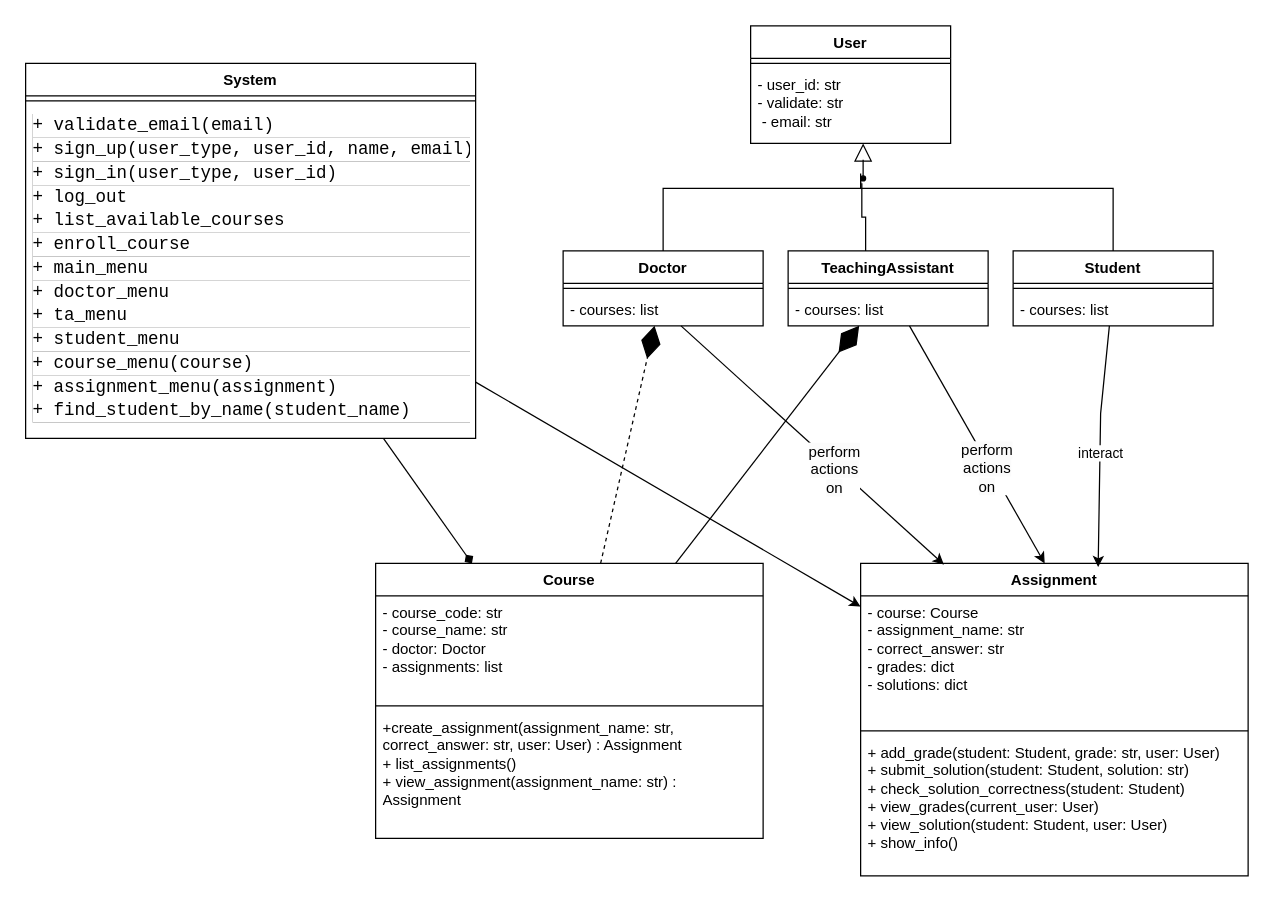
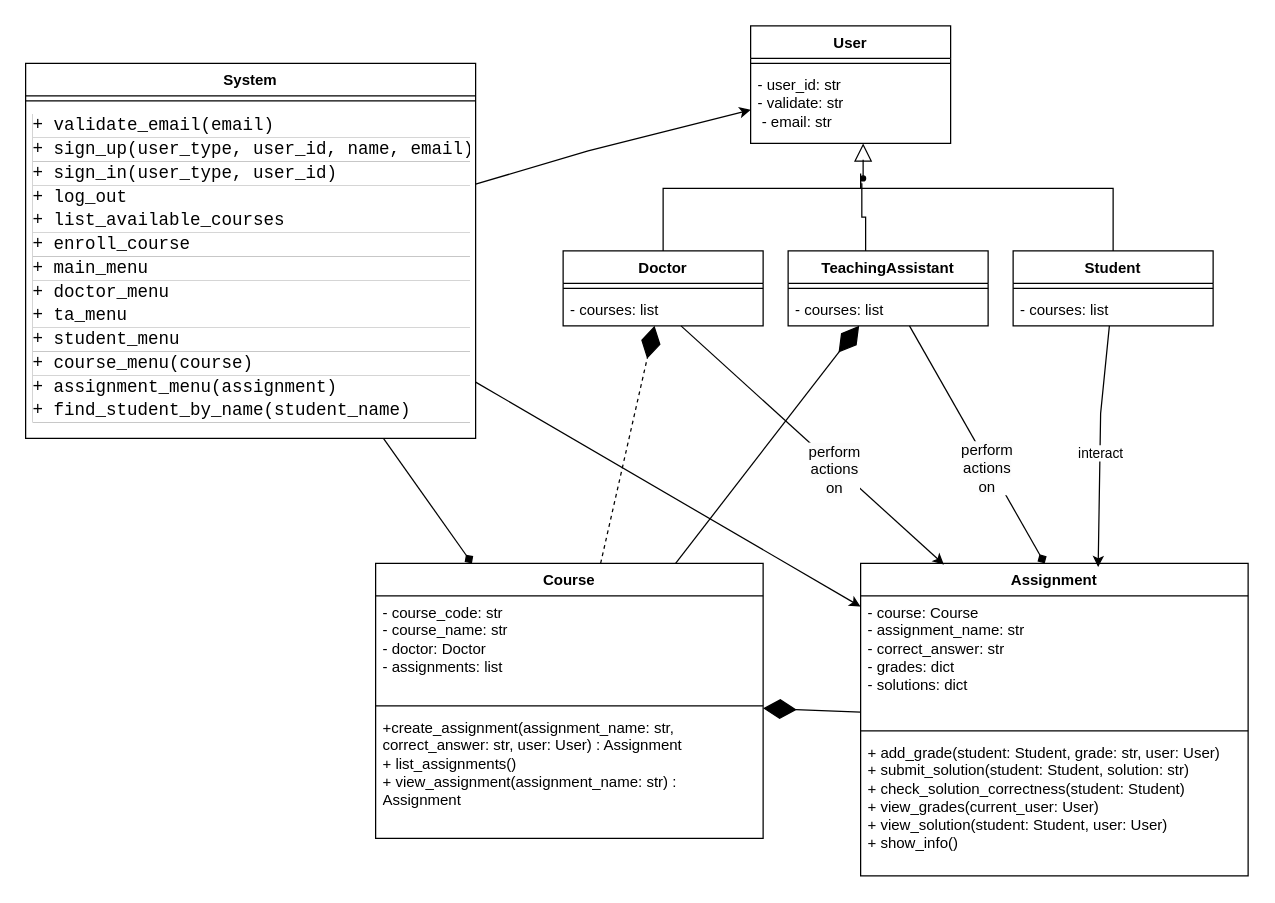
  <mxCell id="0" />
  <mxCell id="1" parent="0" />
  <mxCell id="2" value="User" style="swimlane;fontStyle=1;align=center;verticalAlign=top;childLayout=stackLayout;horizontal=1;startSize=26;horizontalStack=0;resizeParent=1;resizeParentMax=0;resizeLast=0;collapsible=1;marginBottom=0;whiteSpace=wrap;html=1;" parent="1" vertex="1"><mxGeometry x="600" y="20" width="160" height="94" as="geometry" /></mxCell>
  <mxCell id="3" value="" style="line;strokeWidth=1;fillColor=none;align=left;verticalAlign=middle;spacingTop=-1;spacingLeft=3;spacingRight=3;rotatable=0;labelPosition=right;points=[];portConstraint=eastwest;strokeColor=inherit;" parent="2" vertex="1"><mxGeometry y="26" width="160" height="8" as="geometry" /></mxCell>
  <mxCell id="4" value="- user_id: str&amp;nbsp;&lt;br&gt;- validate: str&amp;nbsp;&lt;br&gt;&amp;nbsp;- email: str" style="text;strokeColor=none;fillColor=none;align=left;verticalAlign=top;spacingLeft=4;spacingRight=4;overflow=hidden;rotatable=0;points=[[0,0.5],[1,0.5]];portConstraint=eastwest;whiteSpace=wrap;html=1;" parent="2" vertex="1"><mxGeometry y="34" width="160" height="60" as="geometry" /></mxCell>
  <mxCell id="5" value="Doctor" style="swimlane;fontStyle=1;align=center;verticalAlign=top;childLayout=stackLayout;horizontal=1;startSize=26;horizontalStack=0;resizeParent=1;resizeParentMax=0;resizeLast=0;collapsible=1;marginBottom=0;whiteSpace=wrap;html=1;" parent="1" vertex="1"><mxGeometry x="450" y="200" width="160" height="60" as="geometry" /></mxCell>
  <mxCell id="6" value="" style="line;strokeWidth=1;fillColor=none;align=left;verticalAlign=middle;spacingTop=-1;spacingLeft=3;spacingRight=3;rotatable=0;labelPosition=right;points=[];portConstraint=eastwest;strokeColor=inherit;" parent="5" vertex="1"><mxGeometry y="26" width="160" height="8" as="geometry" /></mxCell>
  <mxCell id="7" value="- courses: list" style="text;strokeColor=none;fillColor=none;align=left;verticalAlign=top;spacingLeft=4;spacingRight=4;overflow=hidden;rotatable=0;points=[[0,0.5],[1,0.5]];portConstraint=eastwest;whiteSpace=wrap;html=1;" parent="5" vertex="1"><mxGeometry y="34" width="160" height="26" as="geometry" /></mxCell>
  <mxCell id="8" value="TeachingAssistant" style="swimlane;fontStyle=1;align=center;verticalAlign=top;childLayout=stackLayout;horizontal=1;startSize=26;horizontalStack=0;resizeParent=1;resizeParentMax=0;resizeLast=0;collapsible=1;marginBottom=0;whiteSpace=wrap;html=1;" parent="1" vertex="1"><mxGeometry x="630" y="200" width="160" height="60" as="geometry" /></mxCell>
  <mxCell id="9" value="" style="line;strokeWidth=1;fillColor=none;align=left;verticalAlign=middle;spacingTop=-1;spacingLeft=3;spacingRight=3;rotatable=0;labelPosition=right;points=[];portConstraint=eastwest;strokeColor=inherit;" parent="8" vertex="1"><mxGeometry y="26" width="160" height="8" as="geometry" /></mxCell>
  <mxCell id="10" value="- courses: list" style="text;strokeColor=none;fillColor=none;align=left;verticalAlign=top;spacingLeft=4;spacingRight=4;overflow=hidden;rotatable=0;points=[[0,0.5],[1,0.5]];portConstraint=eastwest;whiteSpace=wrap;html=1;" parent="8" vertex="1"><mxGeometry y="34" width="160" height="26" as="geometry" /></mxCell>
  <mxCell id="11" value="Student" style="swimlane;fontStyle=1;align=center;verticalAlign=top;childLayout=stackLayout;horizontal=1;startSize=26;horizontalStack=0;resizeParent=1;resizeParentMax=0;resizeLast=0;collapsible=1;marginBottom=0;whiteSpace=wrap;html=1;" parent="1" vertex="1"><mxGeometry x="810" y="200" width="160" height="60" as="geometry" /></mxCell>
  <mxCell id="12" value="" style="line;strokeWidth=1;fillColor=none;align=left;verticalAlign=middle;spacingTop=-1;spacingLeft=3;spacingRight=3;rotatable=0;labelPosition=right;points=[];portConstraint=eastwest;strokeColor=inherit;" parent="11" vertex="1"><mxGeometry y="26" width="160" height="8" as="geometry" /></mxCell>
  <mxCell id="13" value="- courses: list" style="text;strokeColor=none;fillColor=none;align=left;verticalAlign=top;spacingLeft=4;spacingRight=4;overflow=hidden;rotatable=0;points=[[0,0.5],[1,0.5]];portConstraint=eastwest;whiteSpace=wrap;html=1;" parent="11" vertex="1"><mxGeometry y="34" width="160" height="26" as="geometry" /></mxCell>
  <mxCell id="14" value="Course" style="swimlane;fontStyle=1;align=center;verticalAlign=top;childLayout=stackLayout;horizontal=1;startSize=26;horizontalStack=0;resizeParent=1;resizeParentMax=0;resizeLast=0;collapsible=1;marginBottom=0;whiteSpace=wrap;html=1;" parent="1" vertex="1"><mxGeometry x="300" y="450" width="310" height="220" as="geometry" /></mxCell>
  <mxCell id="15" value="- course_code: str&amp;nbsp;&lt;div&gt;- course_name: str&lt;div&gt;- doctor: Doctor&amp;nbsp;&lt;div&gt;- assignments: list &lt;/div&gt;&lt;/div&gt;&lt;/div&gt;" style="text;strokeColor=none;fillColor=none;align=left;verticalAlign=top;spacingLeft=4;spacingRight=4;overflow=hidden;rotatable=0;points=[[0,0.5],[1,0.5]];portConstraint=eastwest;whiteSpace=wrap;html=1;" parent="14" vertex="1"><mxGeometry y="26" width="310" height="84" as="geometry" /></mxCell>
  <mxCell id="16" value="" style="line;strokeWidth=1;fillColor=none;align=left;verticalAlign=middle;spacingTop=-1;spacingLeft=3;spacingRight=3;rotatable=0;labelPosition=right;points=[];portConstraint=eastwest;strokeColor=inherit;" parent="14" vertex="1"><mxGeometry y="110" width="310" height="8" as="geometry" /></mxCell>
  <mxCell id="17" value="+create_assignment(assignment_name: str, correct_answer: str, user: User) : Assignment&amp;nbsp;&lt;div&gt;+ list_assignments()&amp;nbsp;&lt;/div&gt;&lt;div&gt;+ view_assignment(assignment_name: str) : Assignment   &lt;/div&gt;" style="text;strokeColor=none;fillColor=none;align=left;verticalAlign=top;spacingLeft=4;spacingRight=4;overflow=hidden;rotatable=0;points=[[0,0.5],[1,0.5]];portConstraint=eastwest;whiteSpace=wrap;html=1;" parent="14" vertex="1"><mxGeometry y="118" width="310" height="102" as="geometry" /></mxCell>
  <mxCell id="18" value="Assignment" style="swimlane;fontStyle=1;align=center;verticalAlign=top;childLayout=stackLayout;horizontal=1;startSize=26;horizontalStack=0;resizeParent=1;resizeParentMax=0;resizeLast=0;collapsible=1;marginBottom=0;whiteSpace=wrap;html=1;" parent="1" vertex="1"><mxGeometry x="688" y="450" width="310" height="250" as="geometry" /></mxCell>
  <mxCell id="19" value="- course: Course&amp;nbsp;&lt;div&gt;-&amp;nbsp;assignment_name: str&amp;nbsp;&lt;/div&gt;&lt;div&gt;&lt;span style=&quot;background-color: initial;&quot;&gt;- correct_answer: str&amp;nbsp;&lt;/span&gt;&lt;br&gt;&lt;/div&gt;&lt;div&gt;- grades: dict&amp;nbsp;&lt;br&gt;- solutions: dict                                                                   &lt;/div&gt;" style="text;strokeColor=none;fillColor=none;align=left;verticalAlign=top;spacingLeft=4;spacingRight=4;overflow=hidden;rotatable=0;points=[[0,0.5],[1,0.5]];portConstraint=eastwest;whiteSpace=wrap;html=1;" parent="18" vertex="1"><mxGeometry y="26" width="310" height="104" as="geometry" /></mxCell>
  <mxCell id="20" value="" style="line;strokeWidth=1;fillColor=none;align=left;verticalAlign=middle;spacingTop=-1;spacingLeft=3;spacingRight=3;rotatable=0;labelPosition=right;points=[];portConstraint=eastwest;strokeColor=inherit;" parent="18" vertex="1"><mxGeometry y="130" width="310" height="8" as="geometry" /></mxCell>
  <mxCell id="21" value="+ add_grade(student: Student, grade: str, user: User)&amp;nbsp;&lt;div&gt;+ submit_solution(student: Student, solution: str)&amp;nbsp;&lt;div&gt;+ check_solution_correctness(student: Student)&amp;nbsp;&lt;div&gt;+ view_grades(current_user: User)&amp;nbsp;&lt;div&gt;+ view_solution(student: Student, user: User)&amp;nbsp;&lt;div&gt;+ show_info() &lt;/div&gt;&lt;/div&gt;&lt;/div&gt;&lt;/div&gt;&lt;/div&gt;" style="text;strokeColor=none;fillColor=none;align=left;verticalAlign=top;spacingLeft=4;spacingRight=4;overflow=hidden;rotatable=0;points=[[0,0.5],[1,0.5]];portConstraint=eastwest;whiteSpace=wrap;html=1;" parent="18" vertex="1"><mxGeometry y="138" width="310" height="112" as="geometry" /></mxCell>
  <mxCell id="22" value="" style="endArrow=classic;html=1;rounded=0;entryX=0.613;entryY=0.012;entryDx=0;entryDy=0;entryPerimeter=0;" parent="1" source="11" target="18" edge="1"><mxGeometry width="50" height="50" relative="1" as="geometry"><mxPoint x="560" y="440" as="sourcePoint" /><mxPoint x="610" y="390" as="targetPoint" /><Array as="points"><mxPoint x="880" y="330" /></Array></mxGeometry></mxCell>
  <mxCell id="23" value="interact" style="edgeLabel;html=1;align=center;verticalAlign=middle;resizable=0;points=[];" parent="22" vertex="1" connectable="0"><mxGeometry x="0.06" relative="1" as="geometry"><mxPoint as="offset" /></mxGeometry></mxCell>
  <mxCell id="24" value="" style="endArrow=classic;html=1;rounded=0;entryX=0.215;entryY=0.004;entryDx=0;entryDy=0;entryPerimeter=0;" parent="1" source="7" target="18" edge="1"><mxGeometry width="50" height="50" relative="1" as="geometry"><mxPoint x="560" y="440" as="sourcePoint" /><mxPoint x="610" y="390" as="targetPoint" /></mxGeometry></mxCell>
  <mxCell id="25" value="&lt;span style=&quot;font-size: 12px; text-align: left; text-wrap: wrap; background-color: rgb(251, 251, 251);&quot;&gt;perform actions on&lt;/span&gt;" style="edgeLabel;html=1;align=center;verticalAlign=middle;resizable=0;points=[];" parent="24" vertex="1" connectable="0"><mxGeometry x="0.184" y="-2" relative="1" as="geometry"><mxPoint x="-1" as="offset" /></mxGeometry></mxCell>
- <mxCell id="26" value="" style="endArrow=classic;html=1;rounded=0;entryX=0.475;entryY=0;entryDx=0;entryDy=0;entryPerimeter=0;" parent="1" source="8" target="18" edge="1"><mxGeometry width="50" height="50" relative="1" as="geometry"><mxPoint x="660" y="290" as="sourcePoint" /><mxPoint x="807" y="511" as="targetPoint" /></mxGeometry></mxCell>
+ <mxCell id="26" value="" style="endArrow=diamond;html=1;rounded=0;entryX=0.475;entryY=0;entryDx=0;entryDy=0;entryPerimeter=0;" parent="1" source="8" target="18" edge="1"><mxGeometry width="50" height="50" relative="1" as="geometry"><mxPoint x="660" y="290" as="sourcePoint" /><mxPoint x="807" y="511" as="targetPoint" /></mxGeometry></mxCell>
  <mxCell id="27" value="&lt;span style=&quot;font-size: 12px; text-align: left; text-wrap: wrap; background-color: rgb(251, 251, 251);&quot;&gt;perform actions on&lt;/span&gt;" style="edgeLabel;html=1;align=center;verticalAlign=middle;resizable=0;points=[];" parent="26" vertex="1" connectable="0"><mxGeometry x="0.184" y="-2" relative="1" as="geometry"><mxPoint x="-1" as="offset" /></mxGeometry></mxCell>
  <mxCell id="28" value="" style="edgeStyle=elbowEdgeStyle;html=1;elbow=vertical;verticalAlign=bottom;endArrow=none;rounded=0;labelBackgroundColor=default;fontFamily=Helvetica;fontSize=11;fontColor=default;startSize=14;shape=connector;" parent="1" target="5" edge="1"><mxGeometry x="1" relative="1" as="geometry"><mxPoint x="620" y="163" as="targetPoint" /><Array as="points"><mxPoint x="680" y="150" /><mxPoint x="740" y="138" /><mxPoint x="650" y="138" /></Array><mxPoint x="688" y="138" as="sourcePoint" /></mxGeometry></mxCell>
  <mxCell id="29" value="" style="verticalAlign=bottom;html=1;ellipse;fillColor=strokeColor;fontFamily=Helvetica;fontSize=11;fontColor=default;" parent="1" vertex="1"><mxGeometry x="688" y="140" width="4" height="4" as="geometry" /></mxCell>
  <mxCell id="30" value="" style="edgeStyle=elbowEdgeStyle;html=1;endSize=12;endArrow=block;endFill=0;elbow=horizontal;rounded=0;labelBackgroundColor=default;fontFamily=Helvetica;fontSize=11;fontColor=default;shape=connector;" parent="1" source="29" target="2" edge="1"><mxGeometry x="1" relative="1" as="geometry"><mxPoint x="690" y="117" as="targetPoint" /><Array as="points" /></mxGeometry></mxCell>
  <mxCell id="31" value="" style="edgeStyle=elbowEdgeStyle;html=1;elbow=vertical;verticalAlign=bottom;endArrow=none;rounded=0;labelBackgroundColor=default;fontFamily=Helvetica;fontSize=11;fontColor=default;startSize=14;shape=connector;" parent="1" target="11" edge="1"><mxGeometry x="1" relative="1" as="geometry"><mxPoint x="828" y="234" as="targetPoint" /><Array as="points"><mxPoint x="720" y="150" /><mxPoint x="828" y="144" /><mxPoint x="728" y="146" /></Array><mxPoint x="688" y="144" as="sourcePoint" /></mxGeometry></mxCell>
  <mxCell id="32" value="" style="edgeStyle=elbowEdgeStyle;html=1;elbow=vertical;verticalAlign=bottom;endArrow=none;rounded=0;labelBackgroundColor=default;fontFamily=Helvetica;fontSize=11;fontColor=default;startSize=14;shape=connector;entryX=0.394;entryY=-0.033;entryDx=0;entryDy=0;entryPerimeter=0;" parent="1" edge="1"><mxGeometry x="1" relative="1" as="geometry"><mxPoint x="692" y="200" as="targetPoint" /><Array as="points" /><mxPoint x="688.96" y="145.98" as="sourcePoint" /></mxGeometry></mxCell>
+ <mxCell id="33" value="" style="endArrow=diamondThin;endFill=1;endSize=24;html=1;rounded=0;" parent="1" source="18" target="14" edge="1"><mxGeometry width="160" relative="1" as="geometry"><mxPoint x="330" y="690" as="sourcePoint" /><mxPoint x="490" y="690" as="targetPoint" /></mxGeometry></mxCell>
  <mxCell id="34" value="" style="endArrow=diamondThin;endFill=1;endSize=24;html=1;rounded=0;" parent="1" source="14" target="8" edge="1"><mxGeometry width="160" relative="1" as="geometry"><mxPoint x="610" y="386" as="sourcePoint" /><mxPoint x="654" y="280" as="targetPoint" /></mxGeometry></mxCell>
  <mxCell id="35" value="" style="endArrow=diamondThin;endFill=1;endSize=24;html=1;rounded=0;dashed=1;" parent="1" source="14" target="5" edge="1"><mxGeometry width="160" relative="1" as="geometry"><mxPoint x="370" y="530" as="sourcePoint" /><mxPoint x="527" y="280" as="targetPoint" /></mxGeometry></mxCell>
  <mxCell id="36" value="System" style="swimlane;fontStyle=1;align=center;verticalAlign=top;childLayout=stackLayout;horizontal=1;startSize=26;horizontalStack=0;resizeParent=1;resizeParentMax=0;resizeLast=0;collapsible=1;marginBottom=0;whiteSpace=wrap;html=1;" parent="1" vertex="1"><mxGeometry x="20" width="360" height="300" as="geometry" y="50" /></mxCell>
  <mxCell id="37" value="" style="line;strokeWidth=1;fillColor=none;align=left;verticalAlign=middle;spacingTop=-1;spacingLeft=3;spacingRight=3;rotatable=0;labelPosition=right;points=[];portConstraint=eastwest;strokeColor=inherit;" parent="36" vertex="1"><mxGeometry y="26" width="360" height="8" as="geometry" /></mxCell>
  <mxCell id="38" value="&lt;div style=&quot;color: rgb(204, 204, 204); background-color: rgb(31, 31, 31); font-family: Consolas, &amp;quot;Courier New&amp;quot;, monospace; font-size: 14px; line-height: 19px; white-space: pre;&quot;&gt;&lt;div style=&quot;line-height: 19px;&quot;&gt;&lt;div style=&quot;color: rgb(0, 0, 0); background-color: rgb(255, 255, 255); line-height: 19px;&quot;&gt;+ validate_email(email)&lt;/div&gt;&lt;div style=&quot;color: rgb(0, 0, 0); background-color: rgb(255, 255, 255); line-height: 19px;&quot;&gt;+ sign_up(user_type, user_id, name, email)&lt;/div&gt;&lt;div style=&quot;color: rgb(0, 0, 0); background-color: rgb(255, 255, 255); line-height: 19px;&quot;&gt;+ sign_in(user_type, user_id)&lt;/div&gt;&lt;div style=&quot;color: rgb(0, 0, 0); background-color: rgb(255, 255, 255); line-height: 19px;&quot;&gt;+ log_out&lt;/div&gt;&lt;div style=&quot;color: rgb(0, 0, 0); background-color: rgb(255, 255, 255); line-height: 19px;&quot;&gt;+ list_available_courses&lt;/div&gt;&lt;div style=&quot;color: rgb(0, 0, 0); background-color: rgb(255, 255, 255); line-height: 19px;&quot;&gt;+ enroll_course&lt;/div&gt;&lt;div style=&quot;color: rgb(0, 0, 0); background-color: rgb(255, 255, 255); line-height: 19px;&quot;&gt;+ main_menu&lt;/div&gt;&lt;div style=&quot;color: rgb(0, 0, 0); background-color: rgb(255, 255, 255); line-height: 19px;&quot;&gt;+ doctor_menu&lt;/div&gt;&lt;div style=&quot;color: rgb(0, 0, 0); background-color: rgb(255, 255, 255); line-height: 19px;&quot;&gt;+ ta_menu&lt;/div&gt;&lt;div style=&quot;color: rgb(0, 0, 0); background-color: rgb(255, 255, 255); line-height: 19px;&quot;&gt;+ student_menu&lt;/div&gt;&lt;div style=&quot;color: rgb(0, 0, 0); background-color: rgb(255, 255, 255); line-height: 19px;&quot;&gt;+ course_menu(course)&lt;/div&gt;&lt;div style=&quot;color: rgb(0, 0, 0); background-color: rgb(255, 255, 255); line-height: 19px;&quot;&gt;+ assignment_menu(assignment)&lt;/div&gt;&lt;div style=&quot;color: rgb(0, 0, 0); background-color: rgb(255, 255, 255); line-height: 19px;&quot;&gt;+ find_student_by_name(student_name)&lt;/div&gt;&lt;/div&gt;&lt;/div&gt;" style="text;strokeColor=none;fillColor=none;align=left;verticalAlign=top;spacingLeft=4;spacingRight=4;overflow=hidden;rotatable=0;points=[[0,0.5],[1,0.5]];portConstraint=eastwest;whiteSpace=wrap;html=1;" parent="36" vertex="1"><mxGeometry y="34" width="360" height="266" as="geometry" /></mxCell>
+ <mxCell id="39" value="" style="endArrow=classic;html=1;rounded=0;" parent="1" source="36" target="2" edge="1"><mxGeometry width="50" height="50" relative="1" as="geometry"><mxPoint x="690" y="340" as="sourcePoint" /><mxPoint x="740" y="290" as="targetPoint" /><Array as="points"><mxPoint x="470" y="120" /></Array></mxGeometry></mxCell>
  <mxCell id="40" value="" style="endArrow=classic;html=1;rounded=0;" parent="1" source="36" target="18" edge="1"><mxGeometry width="50" height="50" relative="1" as="geometry"><mxPoint x="350" y="390" as="sourcePoint" /><mxPoint x="400" y="340" as="targetPoint" /></mxGeometry></mxCell>
  <mxCell id="41" value="" style="endArrow=diamond;html=1;rounded=0;" parent="1" source="36" target="14" edge="1"><mxGeometry width="50" height="50" relative="1" as="geometry"><mxPoint x="280" y="410" as="sourcePoint" /><mxPoint x="330" y="360" as="targetPoint" /></mxGeometry></mxCell>
